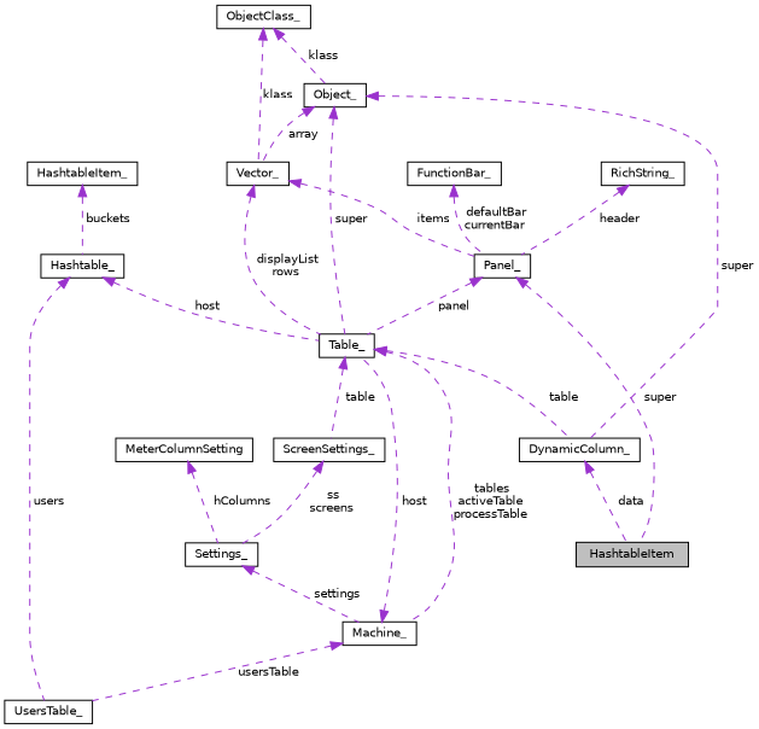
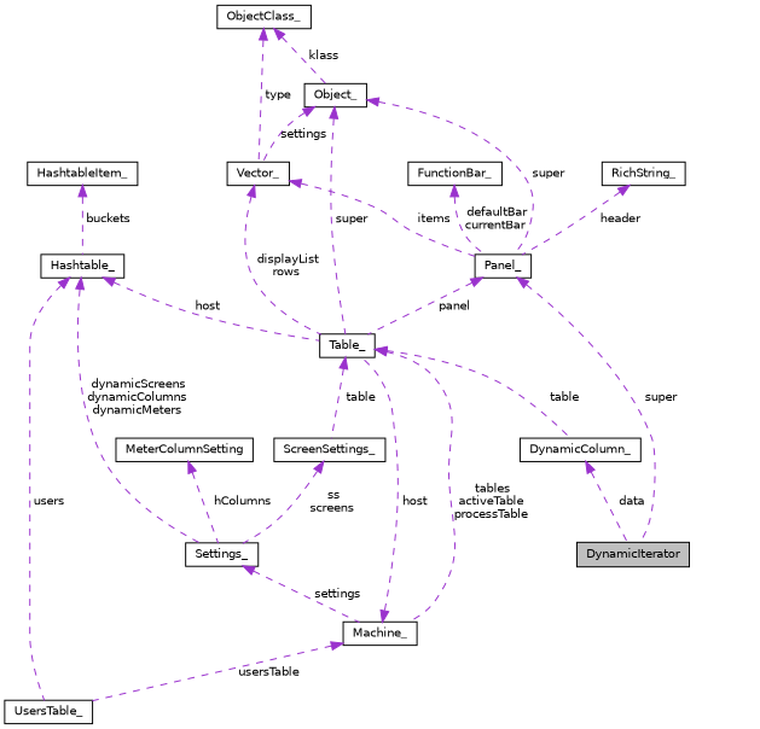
  digraph {
    node [color=black fillcolor=white fontname=Helvetica fontsize=10 shape=record style=filled]
    edge [color=darkorchid3 dir=back fontname=Helvetica fontsize=10 labelfontname=Helvetica labelfontsize=10 style=dashed]
-   n1 [fillcolor=grey75 fontcolor=black height=0.2 label=HashtableItem width=0.4]
+   n1 [fillcolor=grey75 fontcolor=black height=0.2 label=DynamicIterator width=0.4]
    n2 [height=0.2 label=DynamicColumn_ width=0.4]
    n3 [height=0.2 label=Table_ width=0.4]
    n4 [height=0.2 label=Machine_ width=0.4]
    n5 [height=0.2 label=ScreenSettings_ width=0.4]
    n6 [height=0.2 label=UsersTable_ width=0.4]
    n7 [height=0.2 label=Settings_ width=0.4]
    n8 [height=0.2 label=Vector_ width=0.4]
    n9 [height=0.2 label=Panel_ width=0.4]
    n10 [height=0.2 label=ObjectClass_ width=0.4]
    n11 [height=0.2 label=Object_ width=0.4]
    n12 [height=0.2 label=Hashtable_ width=0.4]
    n13 [height=0.2 label=HashtableItem_ width=0.4]
    n14 [height=0.2 label=MeterColumnSetting width=0.4]
    n15 [height=0.2 label=RichString_ width=0.4]
    n16 [height=0.2 label=FunctionBar_ width=0.4]
    n2 -> n1 [label=" data"]
    n3 -> n2 [label=" table"]
    n3 -> n4 [label=" tables\nactiveTable\nprocessTable"]
    n3 -> n5 [label=" table"]
    n4 -> n3 [label=" host"]
    n4 -> n6 [label=" usersTable"]
    n5 -> n7 [label=" ss\nscreens"]
    n7 -> n4 [label=" settings"]
    n8 -> n3 [label=" displayList\nrows"]
    n8 -> n9 [label=" items"]
    n9 -> n1 [label=" super"]
    n9 -> n3 [label=" panel"]
-   n10 -> n8 [label=" klass"]
+   n10 -> n8 [label=" type"]
    n10 -> n11 [label=" klass"]
    n11 -> n3 [label=" super"]
-   n11 -> n8 [label=" array"]
-   n11 -> n2 [label=" super"]
+   n11 -> n8 [label=" settings"]
+   n11 -> n9 [label=" super"]
    n12 -> n3 [label=" host"]
    n12 -> n6 [label=" users"]
+   n12 -> n7 [label=" dynamicScreens\ndynamicColumns\ndynamicMeters"]
    n13 -> n12 [label=" buckets"]
    n14 -> n7 [label=" hColumns"]
    n15 -> n9 [label=" header"]
    n16 -> n9 [label=" defaultBar\ncurrentBar"]
  }
